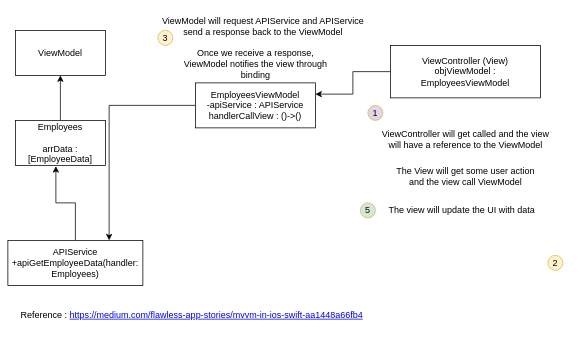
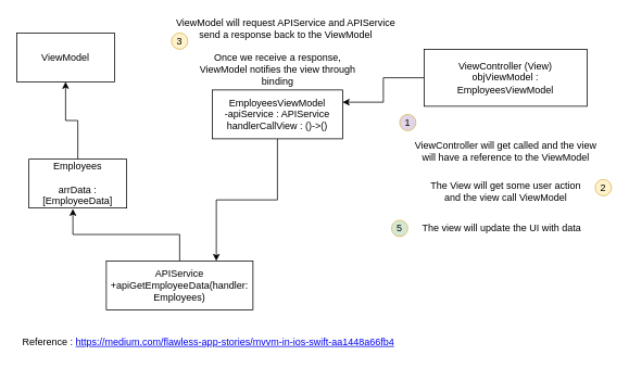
  <mxCell id="0" />
  <mxCell id="1" parent="0" />
  <mxCell id="2" style="edgeStyle=orthogonalEdgeStyle;rounded=0;orthogonalLoop=1;jettySize=auto;html=1;" edge="1" parent="1" source="3" target="4"><mxGeometry relative="1" as="geometry" /></mxCell>
- <mxCell id="3" value="Employees&lt;br&gt;&lt;br&gt;arrData : [EmployeeData]" style="whiteSpace=wrap;html=1;" vertex="1" parent="1"><mxGeometry x="20" y="160" width="120" height="60" as="geometry" /></mxCell>
+ <mxCell id="3" value="Employees&lt;br&gt;&lt;br&gt;arrData : [EmployeeData]" style="whiteSpace=wrap;html=1;" vertex="1" parent="1"><mxGeometry x="35" y="195" width="120" height="60" as="geometry" /></mxCell>
  <mxCell id="4" value="ViewModel" style="whiteSpace=wrap;html=1;" vertex="1" parent="1"><mxGeometry x="20" y="40" width="120" height="60" as="geometry" /></mxCell>
  <mxCell id="5" style="edgeStyle=orthogonalEdgeStyle;rounded=0;orthogonalLoop=1;jettySize=auto;html=1;entryX=0.75;entryY=0;entryDx=0;entryDy=0;" edge="1" parent="1" source="6" target="8"><mxGeometry relative="1" as="geometry" /></mxCell>
  <mxCell id="6" value="EmployeesViewModel&lt;br&gt;-apiService : APIService&lt;br&gt;handlerCallView : ()-&amp;gt;()" style="whiteSpace=wrap;html=1;" vertex="1" parent="1"><mxGeometry x="260" y="110" width="160" height="60" as="geometry" /></mxCell>
  <mxCell id="7" style="edgeStyle=orthogonalEdgeStyle;rounded=0;orthogonalLoop=1;jettySize=auto;html=1;entryX=0.45;entryY=1.017;entryDx=0;entryDy=0;entryPerimeter=0;" edge="1" parent="1" source="8" target="3"><mxGeometry relative="1" as="geometry" /></mxCell>
- <mxCell id="8" value="APIService&lt;br&gt;+apiGetEmployeeData(handler: Employees)" style="whiteSpace=wrap;html=1;" vertex="1" parent="1"><mxGeometry x="10" y="320" width="180" height="60" as="geometry" /></mxCell>
+ <mxCell id="8" value="APIService&lt;br&gt;+apiGetEmployeeData(handler: Employees)" style="whiteSpace=wrap;html=1;" vertex="1" parent="1"><mxGeometry x="130" y="320" width="180" height="60" as="geometry" /></mxCell>
  <mxCell id="9" style="edgeStyle=orthogonalEdgeStyle;rounded=0;orthogonalLoop=1;jettySize=auto;html=1;entryX=1;entryY=0.25;entryDx=0;entryDy=0;" edge="1" parent="1" source="10" target="6"><mxGeometry relative="1" as="geometry" /></mxCell>
  <mxCell id="10" value="ViewController (View)&lt;br&gt;objViewModel : EmployeesViewModel" style="whiteSpace=wrap;html=1;" vertex="1" parent="1"><mxGeometry x="520" y="60" width="200" height="70" as="geometry" /></mxCell>
  <mxCell id="11" value="ViewController will get called and the view &lt;br&gt;will have a reference to the ViewModel" style="text;html=1;align=center;verticalAlign=middle;resizable=0;points=[];autosize=1;" vertex="1" parent="1"><mxGeometry x="500" y="170" width="240" height="30" as="geometry" /></mxCell>
  <mxCell id="12" value="The View will get some user action &lt;br&gt;and the view call ViewModel" style="text;html=1;align=center;verticalAlign=middle;resizable=0;points=[];autosize=1;" vertex="1" parent="1"><mxGeometry x="520" y="220" width="200" height="30" as="geometry" /></mxCell>
  <mxCell id="13" value="ViewModel will request APIService and APIService &lt;br&gt;send a response back to the ViewModel" style="text;html=1;align=center;verticalAlign=middle;resizable=0;points=[];autosize=1;" vertex="1" parent="1"><mxGeometry x="210" y="20" width="280" height="30" as="geometry" /></mxCell>
  <mxCell id="14" value="Once we receive a response,&lt;br&gt;ViewModel notifies the view through&lt;br&gt;binding" style="text;html=1;align=center;verticalAlign=middle;resizable=0;points=[];autosize=1;" vertex="1" parent="1"><mxGeometry x="235" y="60" width="210" height="50" as="geometry" /></mxCell>
  <mxCell id="15" value="The view will update the UI with data" style="text;html=1;align=center;verticalAlign=middle;resizable=0;points=[];autosize=1;" vertex="1" parent="1"><mxGeometry x="510" y="270" width="210" height="20" as="geometry" /></mxCell>
  <mxCell id="16" value="1" style="ellipse;whiteSpace=wrap;html=1;fillColor=#e1d5e7;strokeColor=#d6b656;" vertex="1" parent="1"><mxGeometry x="490" y="140" width="20" height="20" as="geometry" /></mxCell>
- <mxCell id="17" value="2" style="ellipse;whiteSpace=wrap;html=1;fillColor=#fff2cc;strokeColor=#d6b656;" vertex="1" parent="1"><mxGeometry x="730" y="340" width="20" height="20" as="geometry" /></mxCell>
+ <mxCell id="17" value="2" style="ellipse;whiteSpace=wrap;html=1;fillColor=#fff2cc;strokeColor=#d6b656;" vertex="1" parent="1"><mxGeometry x="730" y="220" width="20" height="20" as="geometry" /></mxCell>
  <mxCell id="18" value="3" style="ellipse;whiteSpace=wrap;html=1;fillColor=#fff2cc;strokeColor=#d6b656;" vertex="1" parent="1"><mxGeometry x="210" y="40" width="20" height="20" as="geometry" /></mxCell>
  <mxCell id="19" value="5" style="ellipse;whiteSpace=wrap;html=1;fillColor=#d5e8d4;strokeColor=#d6b656;" vertex="1" parent="1"><mxGeometry x="480" y="270" width="20" height="20" as="geometry" /></mxCell>
  <mxCell id="20" value="Reference :&amp;nbsp;&lt;a href=&quot;https://medium.com/flawless-app-stories/mvvm-in-ios-swift-aa1448a66fb4&quot;&gt;https://medium.com/flawless-app-stories/mvvm-in-ios-swift-aa1448a66fb4&lt;/a&gt;" style="text;html=1;align=center;verticalAlign=middle;resizable=0;points=[];autosize=1;" vertex="1" parent="1"><mxGeometry x="20" y="410" width="470" height="20" as="geometry" /></mxCell>
